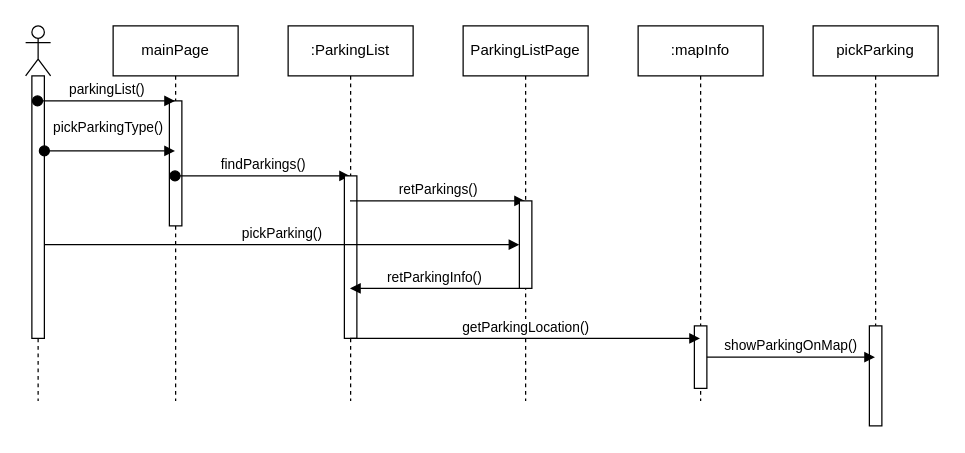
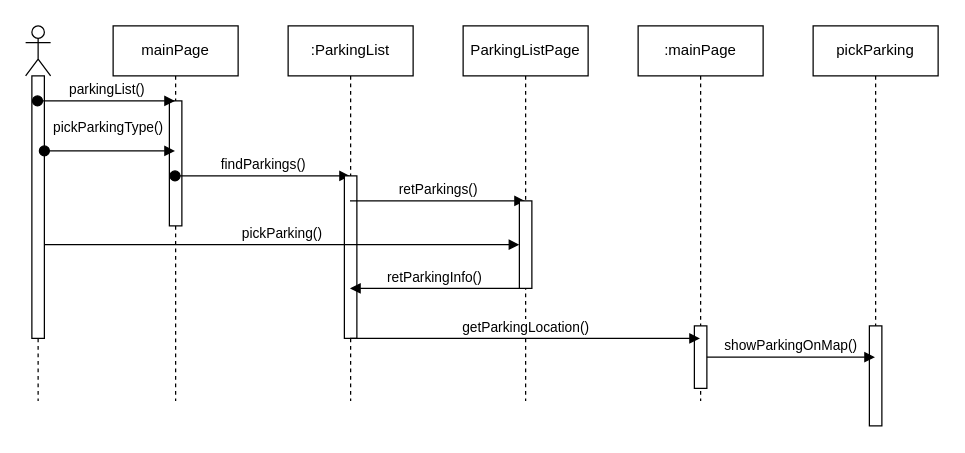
  <mxCell id="0" />
  <mxCell id="1" parent="0" />
- <mxCell id="2" value=":mapInfo" style="shape=umlLifeline;perimeter=lifelinePerimeter;whiteSpace=wrap;html=1;container=1;dropTarget=0;collapsible=0;recursiveResize=0;outlineConnect=0;portConstraint=eastwest;newEdgeStyle={&quot;edgeStyle&quot;:&quot;elbowEdgeStyle&quot;,&quot;elbow&quot;:&quot;vertical&quot;,&quot;curved&quot;:0,&quot;rounded&quot;:0};" vertex="1" parent="1"><mxGeometry x="510" y="20" width="100" height="300" as="geometry" /></mxCell>
+ <mxCell id="2" value=":mainPage" style="shape=umlLifeline;perimeter=lifelinePerimeter;whiteSpace=wrap;html=1;container=1;dropTarget=0;collapsible=0;recursiveResize=0;outlineConnect=0;portConstraint=eastwest;newEdgeStyle={&quot;edgeStyle&quot;:&quot;elbowEdgeStyle&quot;,&quot;elbow&quot;:&quot;vertical&quot;,&quot;curved&quot;:0,&quot;rounded&quot;:0};" vertex="1" parent="1"><mxGeometry x="510" y="20" width="100" height="300" as="geometry" /></mxCell>
  <mxCell id="3" value="" style="html=1;points=[];perimeter=orthogonalPerimeter;outlineConnect=0;targetShapes=umlLifeline;portConstraint=eastwest;newEdgeStyle={&quot;edgeStyle&quot;:&quot;elbowEdgeStyle&quot;,&quot;elbow&quot;:&quot;vertical&quot;,&quot;curved&quot;:0,&quot;rounded&quot;:0};" vertex="1" parent="2"><mxGeometry x="45" y="240" width="10" height="50" as="geometry" /></mxCell>
  <mxCell id="4" value="" style="shape=umlLifeline;perimeter=lifelinePerimeter;whiteSpace=wrap;html=1;container=1;dropTarget=0;collapsible=0;recursiveResize=0;outlineConnect=0;portConstraint=eastwest;newEdgeStyle={&quot;edgeStyle&quot;:&quot;elbowEdgeStyle&quot;,&quot;elbow&quot;:&quot;vertical&quot;,&quot;curved&quot;:0,&quot;rounded&quot;:0};participant=umlActor;" vertex="1" parent="1"><mxGeometry x="20" y="20" width="20" height="300" as="geometry" /></mxCell>
  <mxCell id="5" value="" style="html=1;points=[];perimeter=orthogonalPerimeter;outlineConnect=0;targetShapes=umlLifeline;portConstraint=eastwest;newEdgeStyle={&quot;edgeStyle&quot;:&quot;elbowEdgeStyle&quot;,&quot;elbow&quot;:&quot;vertical&quot;,&quot;curved&quot;:0,&quot;rounded&quot;:0};" vertex="1" parent="4"><mxGeometry x="5" y="40" width="10" height="210" as="geometry" /></mxCell>
  <mxCell id="6" value="pickParking" style="shape=umlLifeline;perimeter=lifelinePerimeter;whiteSpace=wrap;html=1;container=1;dropTarget=0;collapsible=0;recursiveResize=0;outlineConnect=0;portConstraint=eastwest;newEdgeStyle={&quot;edgeStyle&quot;:&quot;elbowEdgeStyle&quot;,&quot;elbow&quot;:&quot;vertical&quot;,&quot;curved&quot;:0,&quot;rounded&quot;:0};" vertex="1" parent="1"><mxGeometry x="650" y="20" width="100" height="320" as="geometry" /></mxCell>
  <mxCell id="7" value="" style="html=1;points=[];perimeter=orthogonalPerimeter;outlineConnect=0;targetShapes=umlLifeline;portConstraint=eastwest;newEdgeStyle={&quot;edgeStyle&quot;:&quot;elbowEdgeStyle&quot;,&quot;elbow&quot;:&quot;vertical&quot;,&quot;curved&quot;:0,&quot;rounded&quot;:0};" vertex="1" parent="6"><mxGeometry x="45" y="240" width="10" height="80" as="geometry" /></mxCell>
  <mxCell id="8" value="mainPage" style="shape=umlLifeline;perimeter=lifelinePerimeter;whiteSpace=wrap;html=1;container=1;dropTarget=0;collapsible=0;recursiveResize=0;outlineConnect=0;portConstraint=eastwest;newEdgeStyle={&quot;edgeStyle&quot;:&quot;elbowEdgeStyle&quot;,&quot;elbow&quot;:&quot;vertical&quot;,&quot;curved&quot;:0,&quot;rounded&quot;:0};" vertex="1" parent="1"><mxGeometry x="90" y="20" width="100" height="300" as="geometry" /></mxCell>
  <mxCell id="9" value="" style="html=1;points=[];perimeter=orthogonalPerimeter;outlineConnect=0;targetShapes=umlLifeline;portConstraint=eastwest;newEdgeStyle={&quot;edgeStyle&quot;:&quot;elbowEdgeStyle&quot;,&quot;elbow&quot;:&quot;vertical&quot;,&quot;curved&quot;:0,&quot;rounded&quot;:0};" vertex="1" parent="8"><mxGeometry x="45" y="60" width="10" height="100" as="geometry" /></mxCell>
  <mxCell id="10" value="parkingList()" style="html=1;verticalAlign=bottom;startArrow=oval;startFill=1;endArrow=block;startSize=8;edgeStyle=elbowEdgeStyle;elbow=vertical;curved=0;rounded=0;" edge="1" parent="1" source="4" target="8"><mxGeometry width="60" relative="1" as="geometry"><mxPoint x="60" y="170" as="sourcePoint" /><mxPoint x="340" y="240" as="targetPoint" /><Array as="points"><mxPoint y="80" x="70" /><mxPoint y="110" x="70" /></Array></mxGeometry></mxCell>
  <mxCell id="11" value="pickParkingType()" style="html=1;verticalAlign=bottom;startArrow=oval;startFill=1;endArrow=block;startSize=8;edgeStyle=elbowEdgeStyle;elbow=vertical;curved=0;rounded=0;" edge="1" parent="1" source="5" target="8"><mxGeometry x="-0.029" y="10" width="60" relative="1" as="geometry"><mxPoint x="280" y="240" as="sourcePoint" /><mxPoint x="340" y="240" as="targetPoint" /><Array as="points"><mxPoint y="120" x="70" /><mxPoint x="120" y="130" /><mxPoint x="110" y="130" /><mxPoint x="110" y="120" /><mxPoint x="80" y="110" /><mxPoint x="180" y="100" /></Array><mxPoint as="offset" /></mxGeometry></mxCell>
  <mxCell id="12" value="findParkings()" style="html=1;verticalAlign=bottom;startArrow=oval;startFill=1;endArrow=block;startSize=8;edgeStyle=elbowEdgeStyle;elbow=vertical;curved=0;rounded=0;" edge="1" parent="1" source="8" target="13"><mxGeometry width="60" relative="1" as="geometry"><mxPoint x="275" y="125" as="sourcePoint" /><mxPoint x="400" y="240" as="targetPoint" /><Array as="points"><mxPoint x="210" y="140" /><mxPoint x="280" y="140" /><mxPoint x="190" y="140" /><mxPoint x="170" y="140" /><mxPoint x="170" y="170" /><mxPoint x="260" y="150" /><mxPoint x="270" y="150" /></Array></mxGeometry></mxCell>
  <mxCell id="13" value=":ParkingList" style="shape=umlLifeline;perimeter=lifelinePerimeter;whiteSpace=wrap;html=1;container=1;dropTarget=0;collapsible=0;recursiveResize=0;outlineConnect=0;portConstraint=eastwest;newEdgeStyle={&quot;edgeStyle&quot;:&quot;elbowEdgeStyle&quot;,&quot;elbow&quot;:&quot;vertical&quot;,&quot;curved&quot;:0,&quot;rounded&quot;:0};" vertex="1" parent="1"><mxGeometry x="230" y="20" width="100" height="300" as="geometry" /></mxCell>
  <mxCell id="14" value="" style="html=1;points=[];perimeter=orthogonalPerimeter;outlineConnect=0;targetShapes=umlLifeline;portConstraint=eastwest;newEdgeStyle={&quot;edgeStyle&quot;:&quot;elbowEdgeStyle&quot;,&quot;elbow&quot;:&quot;vertical&quot;,&quot;curved&quot;:0,&quot;rounded&quot;:0};" vertex="1" parent="13"><mxGeometry x="45" y="120" width="10" height="130" as="geometry" /></mxCell>
  <mxCell id="15" value="retParkings()" style="html=1;verticalAlign=bottom;endArrow=block;edgeStyle=elbowEdgeStyle;elbow=vertical;curved=0;rounded=0;" edge="1" parent="1" source="13" target="16"><mxGeometry width="80" relative="1" as="geometry"><mxPoint x="330" y="210" as="sourcePoint" /><mxPoint x="410" y="210" as="targetPoint" /><Array as="points"><mxPoint x="360" y="160" /></Array></mxGeometry></mxCell>
  <mxCell id="16" value="ParkingListPage" style="shape=umlLifeline;perimeter=lifelinePerimeter;whiteSpace=wrap;html=1;container=1;dropTarget=0;collapsible=0;recursiveResize=0;outlineConnect=0;portConstraint=eastwest;newEdgeStyle={&quot;edgeStyle&quot;:&quot;elbowEdgeStyle&quot;,&quot;elbow&quot;:&quot;vertical&quot;,&quot;curved&quot;:0,&quot;rounded&quot;:0};" vertex="1" parent="1"><mxGeometry x="370" y="20" width="100" height="300" as="geometry" /></mxCell>
  <mxCell id="17" value="" style="html=1;points=[];perimeter=orthogonalPerimeter;outlineConnect=0;targetShapes=umlLifeline;portConstraint=eastwest;newEdgeStyle={&quot;edgeStyle&quot;:&quot;elbowEdgeStyle&quot;,&quot;elbow&quot;:&quot;vertical&quot;,&quot;curved&quot;:0,&quot;rounded&quot;:0};" vertex="1" parent="16"><mxGeometry x="45" y="140" width="10" height="70" as="geometry" /></mxCell>
  <mxCell id="18" value="pickParking()" style="html=1;verticalAlign=bottom;endArrow=block;edgeStyle=elbowEdgeStyle;elbow=vertical;curved=0;rounded=0;" edge="1" parent="1" source="5" target="17"><mxGeometry width="80" relative="1" as="geometry"><mxPoint x="30" y="210" as="sourcePoint" /><mxPoint x="110" y="210" as="targetPoint" /></mxGeometry></mxCell>
  <mxCell id="19" value="retParkingInfo()" style="html=1;verticalAlign=bottom;endArrow=block;edgeStyle=elbowEdgeStyle;elbow=vertical;curved=0;rounded=0;" edge="1" parent="1" source="17" target="13"><mxGeometry width="80" relative="1" as="geometry"><mxPoint x="330" y="240" as="sourcePoint" /><mxPoint x="410" y="240" as="targetPoint" /><Array as="points"><mxPoint x="360" y="230" /></Array></mxGeometry></mxCell>
  <mxCell id="20" value="getParkingLocation()" style="html=1;verticalAlign=bottom;endArrow=block;edgeStyle=elbowEdgeStyle;elbow=vertical;curved=0;rounded=0;" edge="1" parent="1" source="13" target="2"><mxGeometry width="80" relative="1" as="geometry"><mxPoint x="330" y="240" as="sourcePoint" /><mxPoint x="410" y="240" as="targetPoint" /><Array as="points"><mxPoint x="360" y="270" /></Array></mxGeometry></mxCell>
  <mxCell id="21" value="showParkingOnMap()" style="html=1;verticalAlign=bottom;endArrow=block;edgeStyle=elbowEdgeStyle;elbow=vertical;curved=0;rounded=0;" edge="1" parent="1" source="3" target="6"><mxGeometry width="80" relative="1" as="geometry"><mxPoint x="330" y="240" as="sourcePoint" /><mxPoint x="410" y="240" as="targetPoint" /><Array as="points" /></mxGeometry></mxCell>
